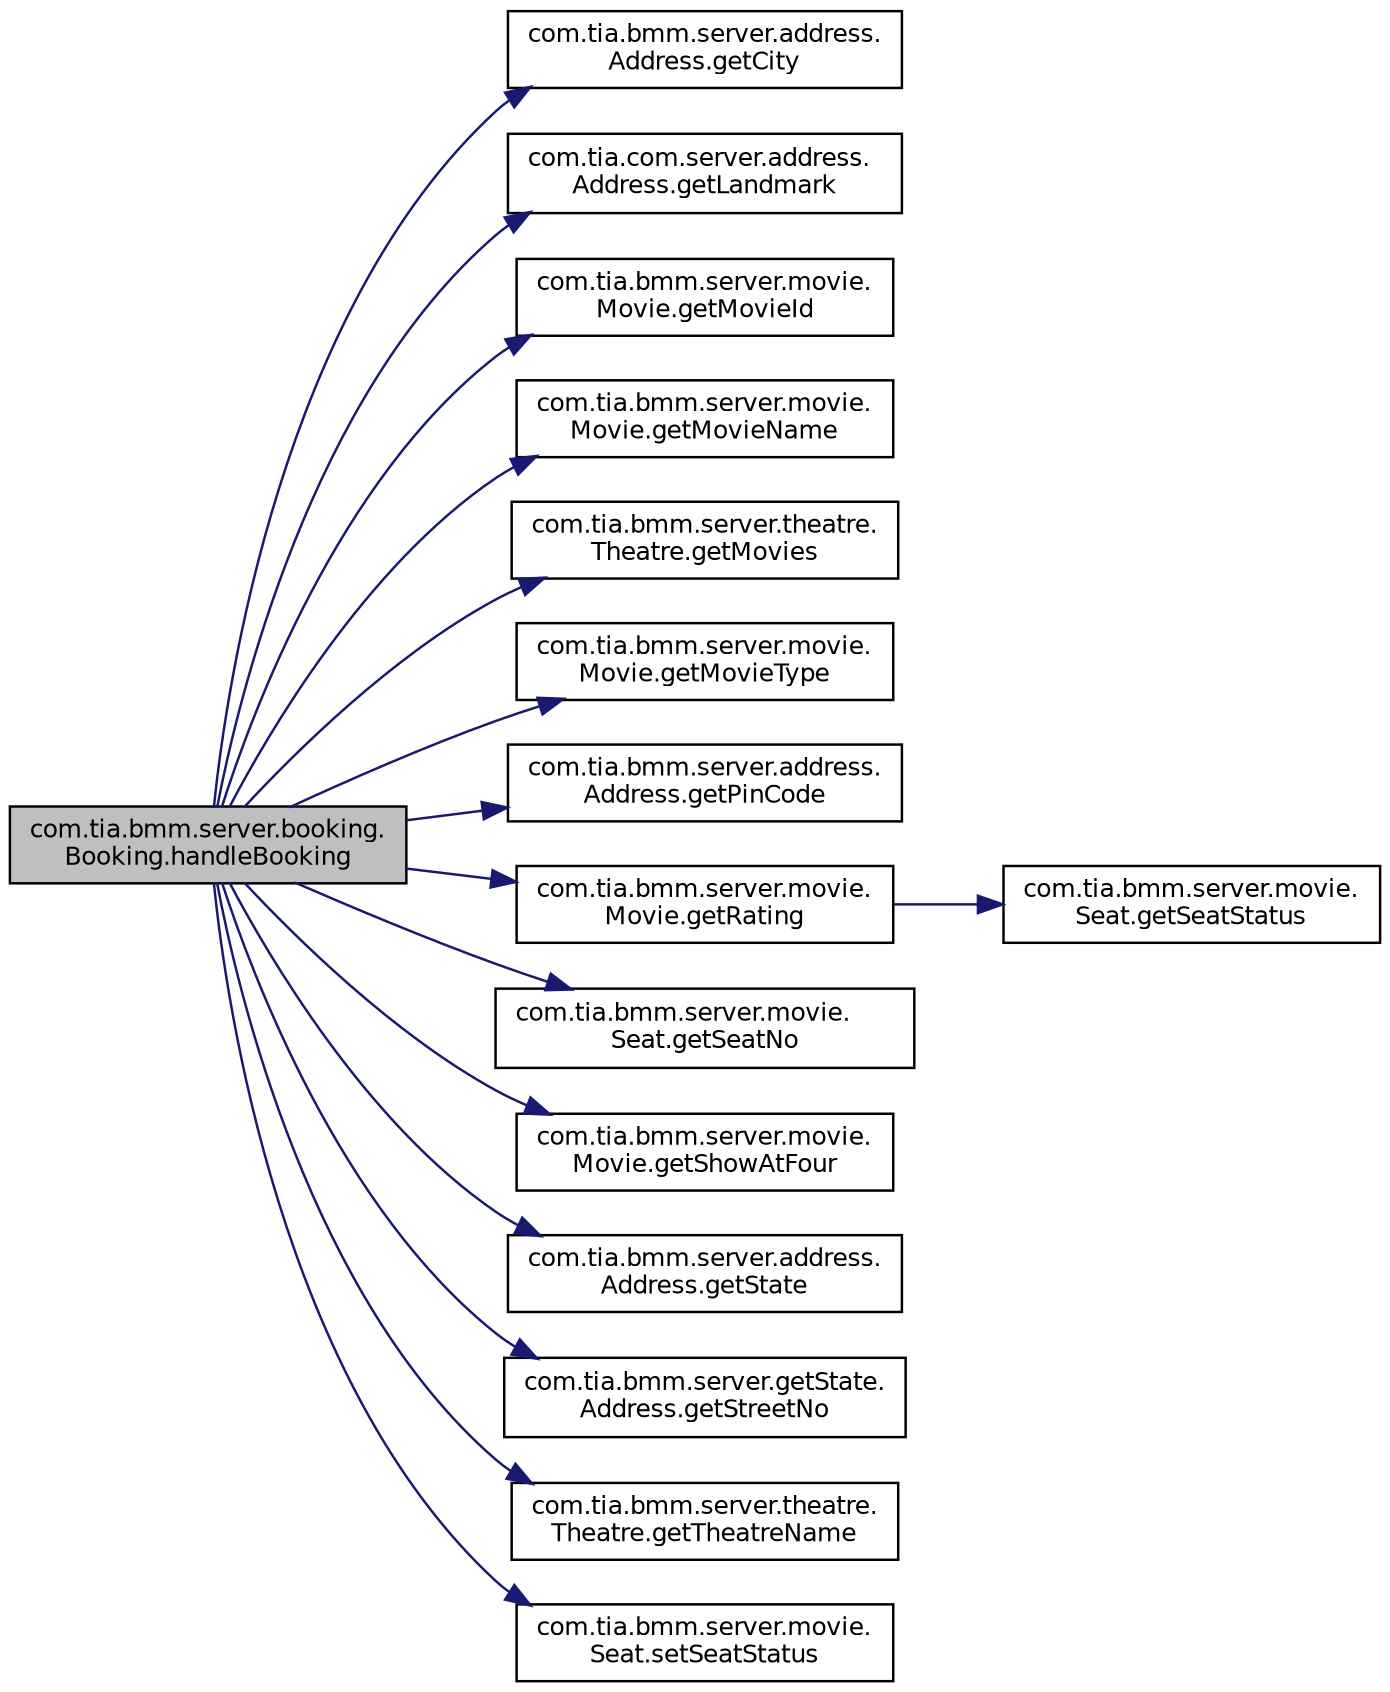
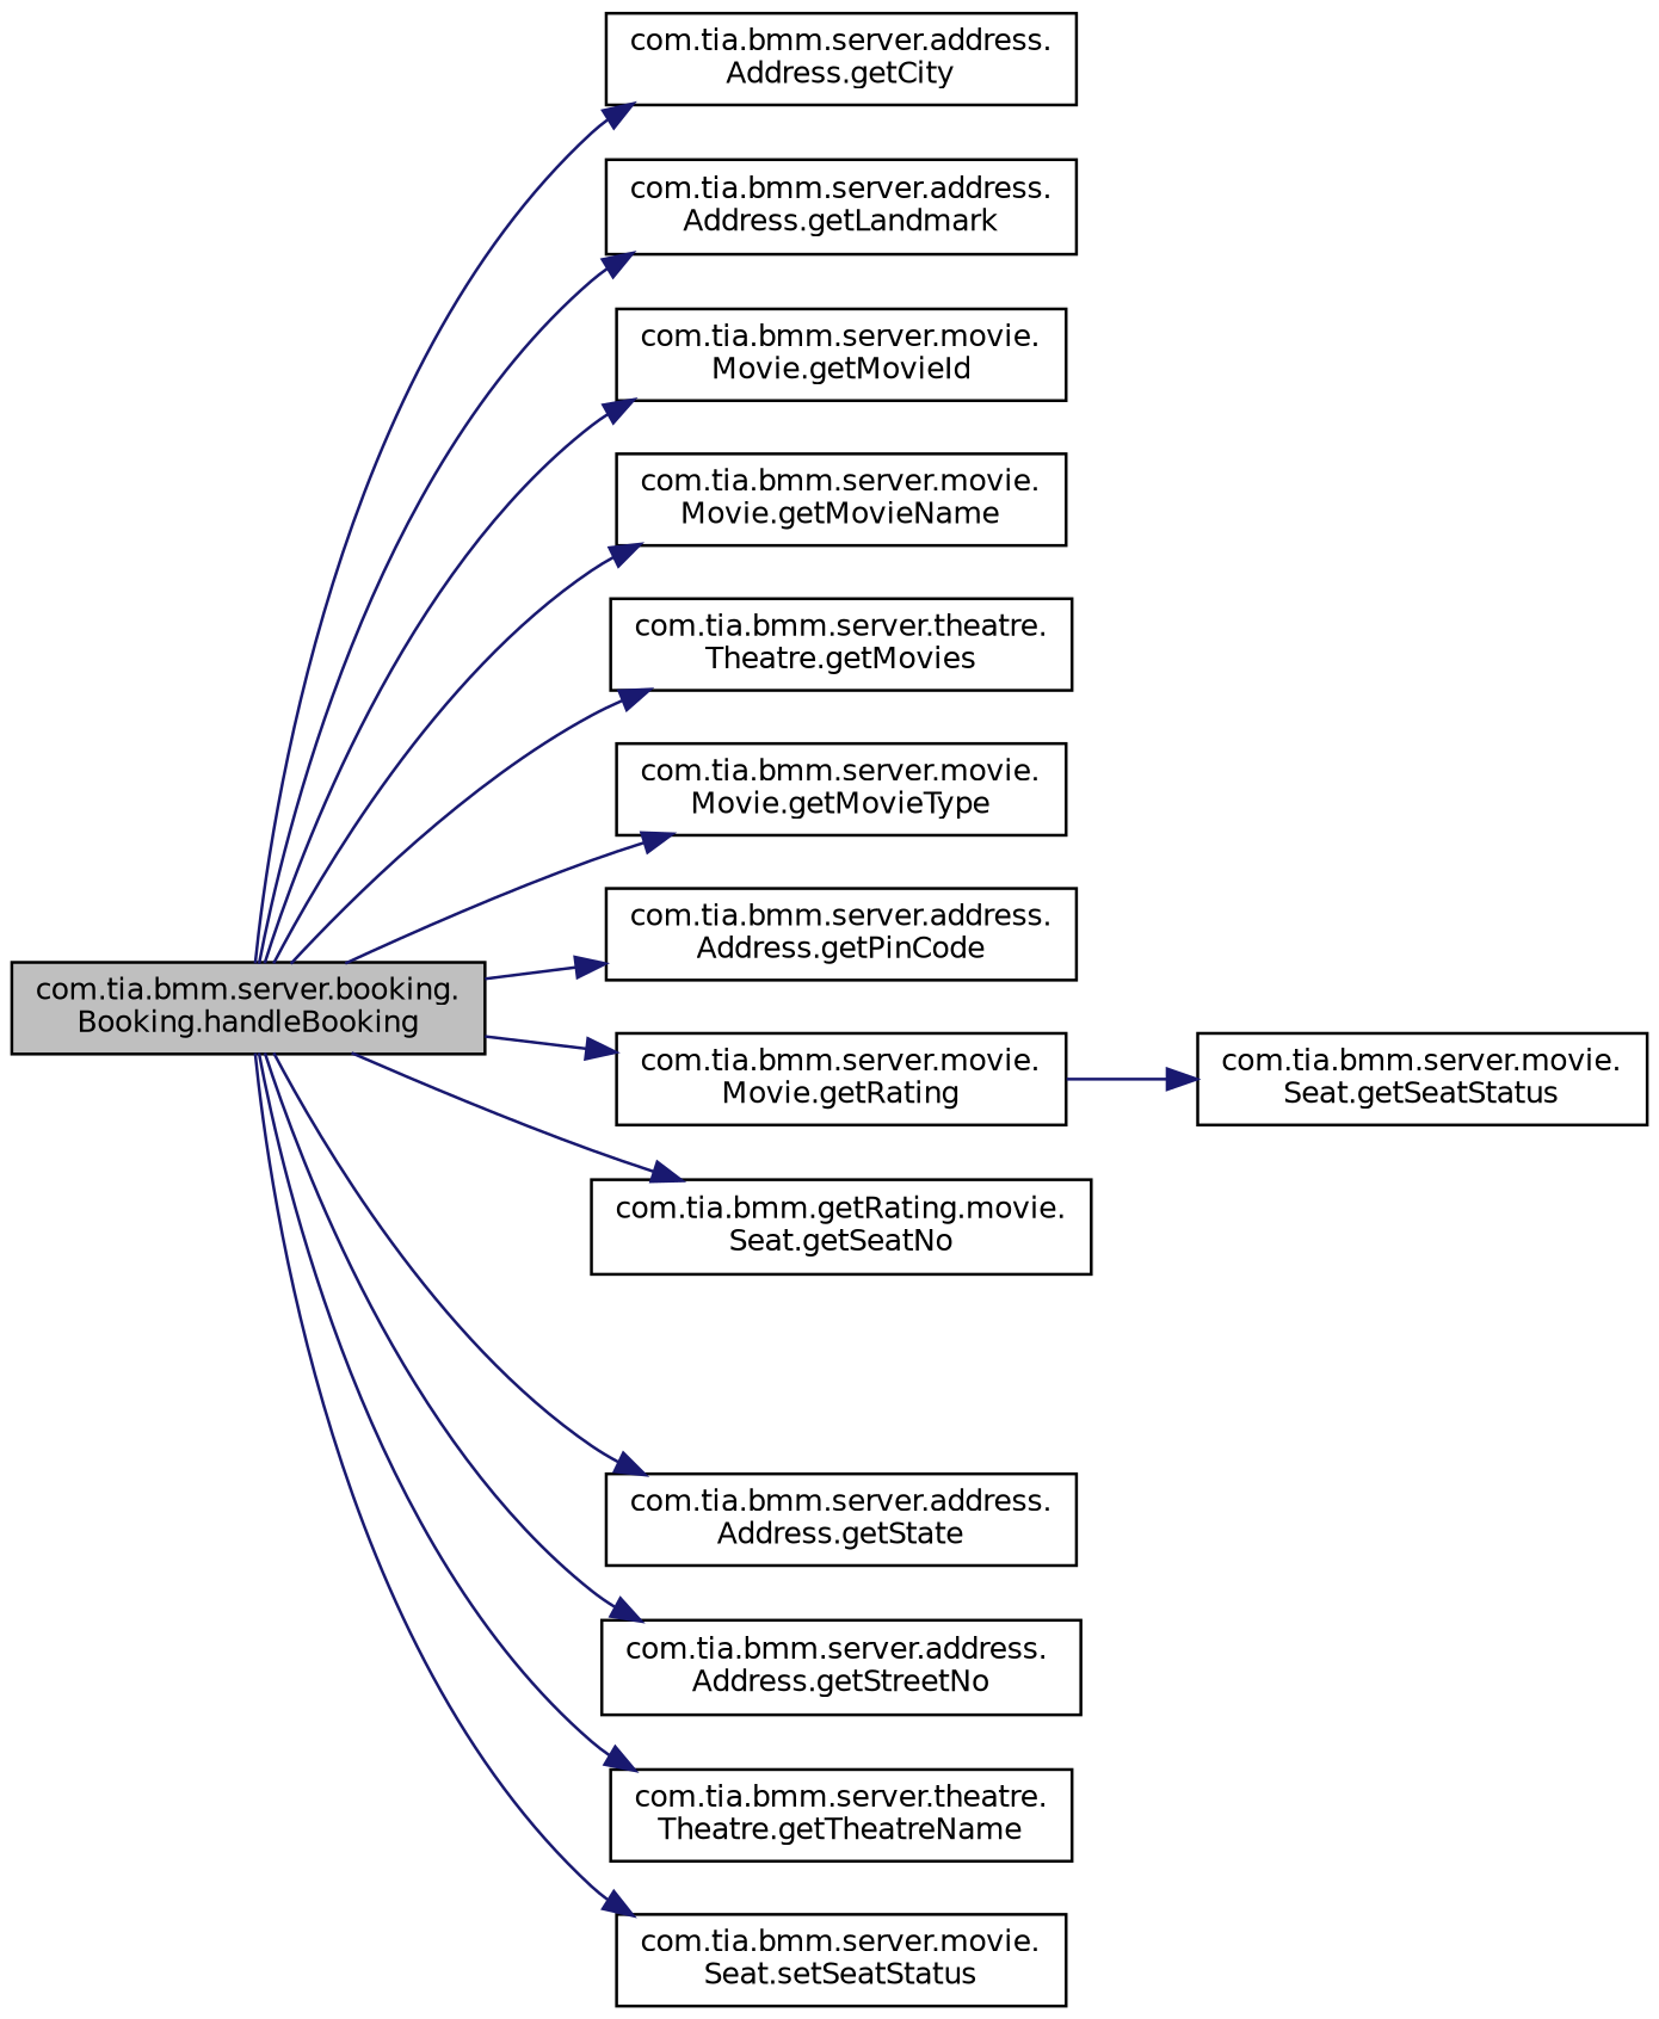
  digraph {
    rankdir=LR
    node [color=black fillcolor=white fontname=Helvetica fontsize=10 shape=record style=filled]
    edge [color=midnightblue fontname=Helvetica fontsize=10 labelfontname=Helvetica labelfontsize=10 style=solid]
    n1 [fillcolor=grey75 fontcolor=black height=0.2 label="com.tia.bmm.server.booking.\lBooking.handleBooking" width=0.4]
    n2 [height=0.2 label="com.tia.bmm.server.address.\lAddress.getCity" width=0.4]
-   n3 [height=0.2 label="com.tia.com.server.address.\lAddress.getLandmark" width=0.4]
+   n3 [height=0.2 label="com.tia.bmm.server.address.\lAddress.getLandmark" width=0.4]
    n4 [height=0.2 label="com.tia.bmm.server.movie.\lMovie.getMovieId" width=0.4]
    n5 [height=0.2 label="com.tia.bmm.server.movie.\lMovie.getMovieName" width=0.4]
    n6 [height=0.2 label="com.tia.bmm.server.theatre.\lTheatre.getMovies" width=0.4]
    n7 [height=0.2 label="com.tia.bmm.server.movie.\lMovie.getMovieType" width=0.4]
    n8 [height=0.2 label="com.tia.bmm.server.address.\lAddress.getPinCode" width=0.4]
    n9 [height=0.2 label="com.tia.bmm.server.movie.\lMovie.getRating" width=0.4]
-   n10 [height=0.2 label="com.tia.bmm.server.movie.\lSeat.getSeatNo" width=0.4]
-   n11 [height=0.2 label="com.tia.bmm.server.movie.\lMovie.getShowAtFour" width=0.4]
+   n10 [height=0.2 label="com.tia.bmm.getRating.movie.\lSeat.getSeatNo" width=0.4]
    n12 [height=0.2 label="com.tia.bmm.server.address.\lAddress.getState" width=0.4]
-   n13 [height=0.2 label="com.tia.bmm.server.getState.\lAddress.getStreetNo" width=0.4]
+   n13 [height=0.2 label="com.tia.bmm.server.address.\lAddress.getStreetNo" width=0.4]
    n14 [height=0.2 label="com.tia.bmm.server.theatre.\lTheatre.getTheatreName" width=0.4]
    n15 [height=0.2 label="com.tia.bmm.server.movie.\lSeat.setSeatStatus" width=0.4]
    n16 [height=0.2 label="com.tia.bmm.server.movie.\lSeat.getSeatStatus" width=0.4]
    n1 -> n2
    n1 -> n3
    n1 -> n4
    n1 -> n5
    n1 -> n6
    n1 -> n7
    n1 -> n8
    n1 -> n9
    n1 -> n10
-   n1 -> n11
    n1 -> n12
    n1 -> n13
    n1 -> n14
    n1 -> n15
    n9 -> n16
  }
